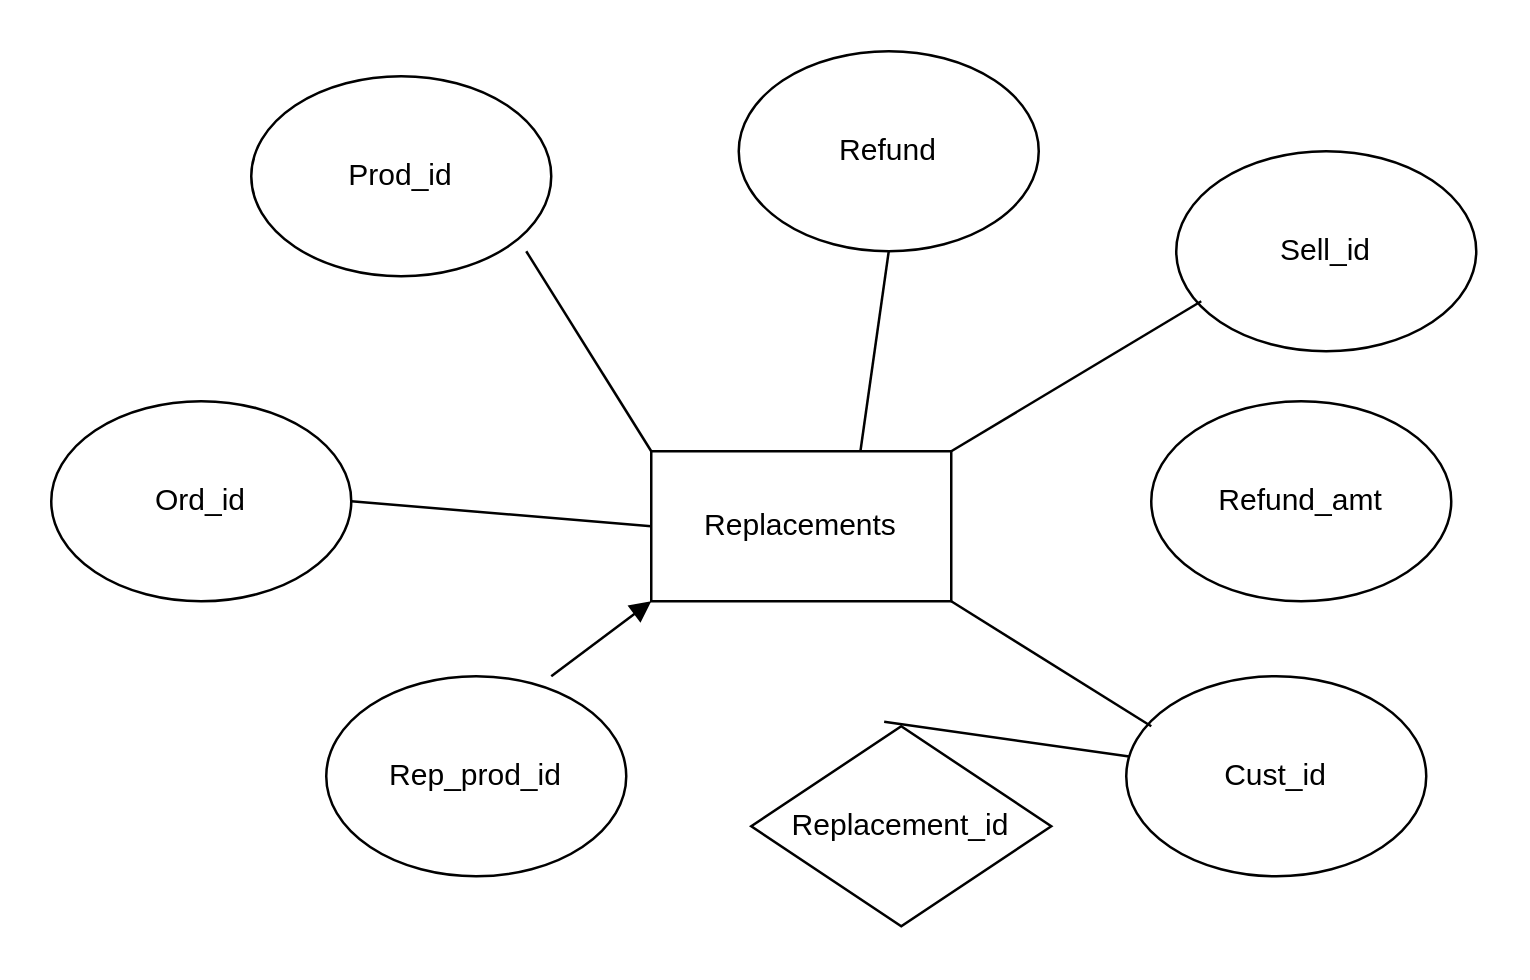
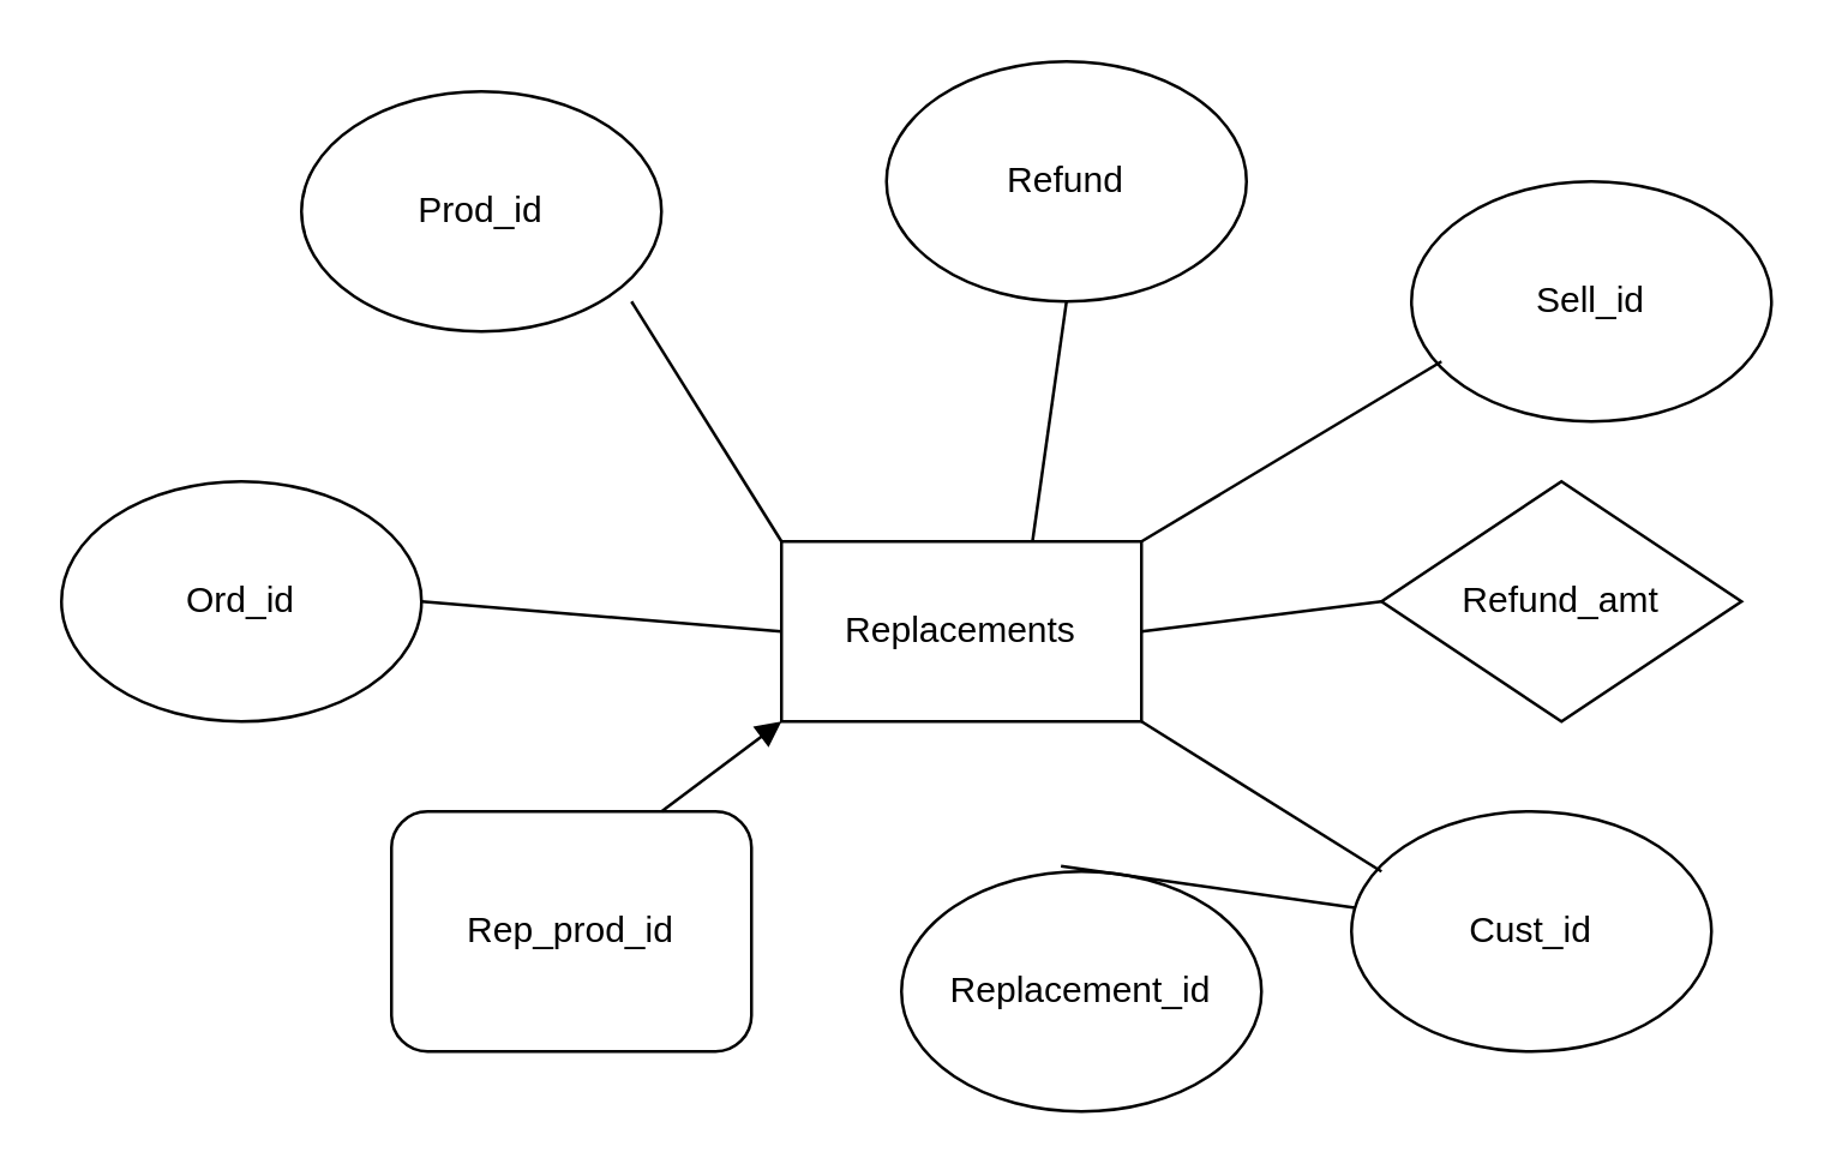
  <mxCell id="0" />
  <mxCell id="1" parent="0" />
  <mxCell id="2" value="Replacements" style="rounded=0;whiteSpace=wrap;html=1;" parent="1" vertex="1"><mxGeometry x="260" y="180" width="120" height="60" as="geometry" /></mxCell>
  <mxCell id="3" value="Ord_id" style="ellipse;whiteSpace=wrap;html=1;" parent="1" vertex="1"><mxGeometry x="20" y="160" width="120" height="80" as="geometry" /></mxCell>
- <mxCell id="4" value="Replacement_id" style="rhombus;whiteSpace=wrap;html=1;" parent="1" vertex="1"><mxGeometry x="300" y="290" width="120" height="80" as="geometry" /></mxCell>
- <mxCell id="5" value="Refund_amt" style="ellipse;whiteSpace=wrap;html=1;" parent="1" vertex="1"><mxGeometry x="460" y="160" width="120" height="80" as="geometry" /></mxCell>
+ <mxCell id="4" value="Replacement_id" style="ellipse;whiteSpace=wrap;html=1;" parent="1" vertex="1"><mxGeometry x="300" y="290" width="120" height="80" as="geometry" /></mxCell>
+ <mxCell id="5" value="Refund_amt" style="rhombus;whiteSpace=wrap;html=1;" parent="1" vertex="1"><mxGeometry x="460" y="160" width="120" height="80" as="geometry" /></mxCell>
  <mxCell id="6" value="Refund" style="ellipse;whiteSpace=wrap;html=1;" parent="1" vertex="1"><mxGeometry x="295" y="20" width="120" height="80" as="geometry" /></mxCell>
  <mxCell id="7" value="Prod_id" style="ellipse;whiteSpace=wrap;html=1;" parent="1" vertex="1"><mxGeometry x="100" y="30" width="120" height="80" as="geometry" /></mxCell>
  <mxCell id="8" value="" style="endArrow=none;html=1;rounded=0;exitX=0;exitY=0.5;exitDx=0;exitDy=0;" parent="1" source="2" edge="1"><mxGeometry width="50" height="50" relative="1" as="geometry"><mxPoint x="90" y="250" as="sourcePoint" /><mxPoint x="140" y="200" as="targetPoint" /></mxGeometry></mxCell>
  <mxCell id="9" value="" style="endArrow=none;html=1;rounded=0;exitX=0;exitY=0;exitDx=0;exitDy=0;" parent="1" source="2" edge="1"><mxGeometry width="50" height="50" relative="1" as="geometry"><mxPoint x="160" y="150" as="sourcePoint" /><mxPoint x="210" y="100" as="targetPoint" /></mxGeometry></mxCell>
  <mxCell id="10" value="" style="endArrow=none;html=1;rounded=0;exitX=0.697;exitY=0.003;exitDx=0;exitDy=0;exitPerimeter=0;entryX=0.5;entryY=1;entryDx=0;entryDy=0;" parent="1" source="2" target="6" edge="1"><mxGeometry width="50" height="50" relative="1" as="geometry"><mxPoint x="330" y="150" as="sourcePoint" /><mxPoint x="380" y="100" as="targetPoint" /></mxGeometry></mxCell>
  <mxCell id="11" value="Cust_id" style="ellipse;whiteSpace=wrap;html=1;" parent="1" vertex="1"><mxGeometry x="450" y="270" width="120" height="80" as="geometry" /></mxCell>
  <mxCell id="12" value="Sell_id" style="ellipse;whiteSpace=wrap;html=1;" parent="1" vertex="1"><mxGeometry x="470" y="60" width="120" height="80" as="geometry" /></mxCell>
  <mxCell id="13" value="" style="endArrow=none;html=1;rounded=0;exitX=1;exitY=1;exitDx=0;exitDy=0;" parent="1" source="2" edge="1"><mxGeometry width="50" height="50" relative="1" as="geometry"><mxPoint x="410" y="340" as="sourcePoint" /><mxPoint x="460" y="290" as="targetPoint" /></mxGeometry></mxCell>
+ <mxCell id="14" value="" style="endArrow=none;html=1;rounded=0;entryX=0;entryY=0.5;entryDx=0;entryDy=0;exitX=1;exitY=0.5;exitDx=0;exitDy=0;" parent="1" source="2" target="5" edge="1"><mxGeometry width="50" height="50" relative="1" as="geometry"><mxPoint x="300" y="240" as="sourcePoint" /><mxPoint x="350" y="190" as="targetPoint" /></mxGeometry></mxCell>
  <mxCell id="15" value="" style="endArrow=none;html=1;rounded=0;exitX=1;exitY=0;exitDx=0;exitDy=0;" parent="1" source="2" edge="1"><mxGeometry width="50" height="50" relative="1" as="geometry"><mxPoint x="430" y="170" as="sourcePoint" /><mxPoint x="480" y="120" as="targetPoint" /></mxGeometry></mxCell>
  <mxCell id="16" value="" style="endArrow=none;html=1;rounded=0;exitX=0.443;exitY=-0.022;exitDx=0;exitDy=0;exitPerimeter=0;" parent="1" source="4" target="11" edge="1"><mxGeometry width="50" height="50" relative="1" as="geometry"><mxPoint x="300" y="240" as="sourcePoint" /><mxPoint x="350" y="190" as="targetPoint" /></mxGeometry></mxCell>
- <mxCell id="17" value="Rep_prod_id" style="ellipse;whiteSpace=wrap;html=1;" vertex="1" parent="1"><mxGeometry x="130" y="270" width="120" height="80" as="geometry" /></mxCell>
+ <mxCell id="17" value="Rep_prod_id" style="whiteSpace=wrap;html=1;rounded=1;" vertex="1" parent="1"><mxGeometry x="130" y="270" width="120" height="80" as="geometry" /></mxCell>
  <mxCell id="18" value="" style="endArrow=block;html=1;rounded=0;exitX=0.75;exitY=0;exitDx=0;exitDy=0;exitPerimeter=0;entryX=0;entryY=1;entryDx=0;entryDy=0;" edge="1" parent="1" source="17" target="2"><mxGeometry width="50" height="50" relative="1" as="geometry"><mxPoint x="300" y="240" as="sourcePoint" /><mxPoint x="350" y="190" as="targetPoint" /></mxGeometry></mxCell>
